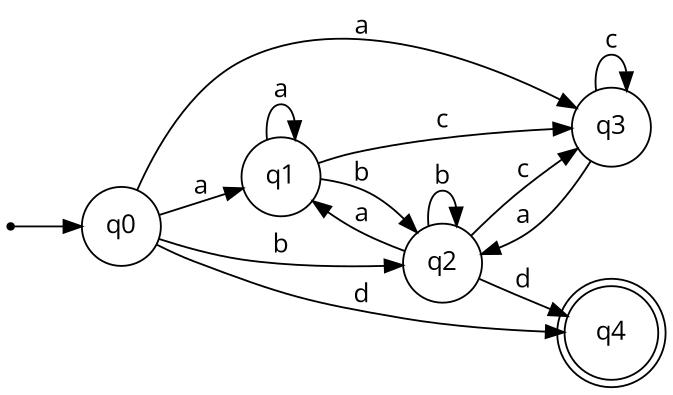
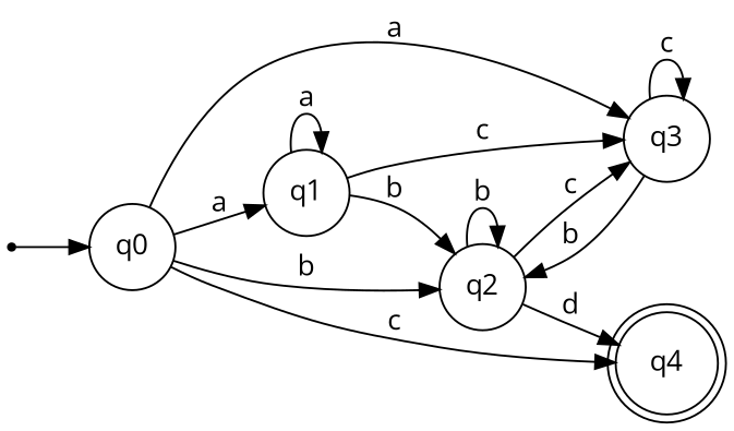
  digraph {
    fontname="Open Sans"
    rankdir=LR
    node [fontname="Open Sans" shape=circle]
    edge [fontname="Open Sans"]
    __start__ [shape=point]
    q0
    q1
    q2
    q3
    q4 [shape=doublecircle]
    __start__ -> q0
    q0 -> q1 [label=a]
    q0 -> q2 [label=b]
    q0 -> q3 [label=a]
-   q0 -> q4 [label=d]
+   q0 -> q4 [label=c]
    q1 -> q1 [label=a]
    q1 -> q2 [label=b]
    q1 -> q3 [label=c]
-   q2 -> q1 [label=a]
    q2 -> q2 [label=b]
    q2 -> q3 [label=c]
    q2 -> q4 [label=d]
-   q3 -> q2 [label=a]
+   q3 -> q2 [label=b]
    q3 -> q3 [label=c]
  }
